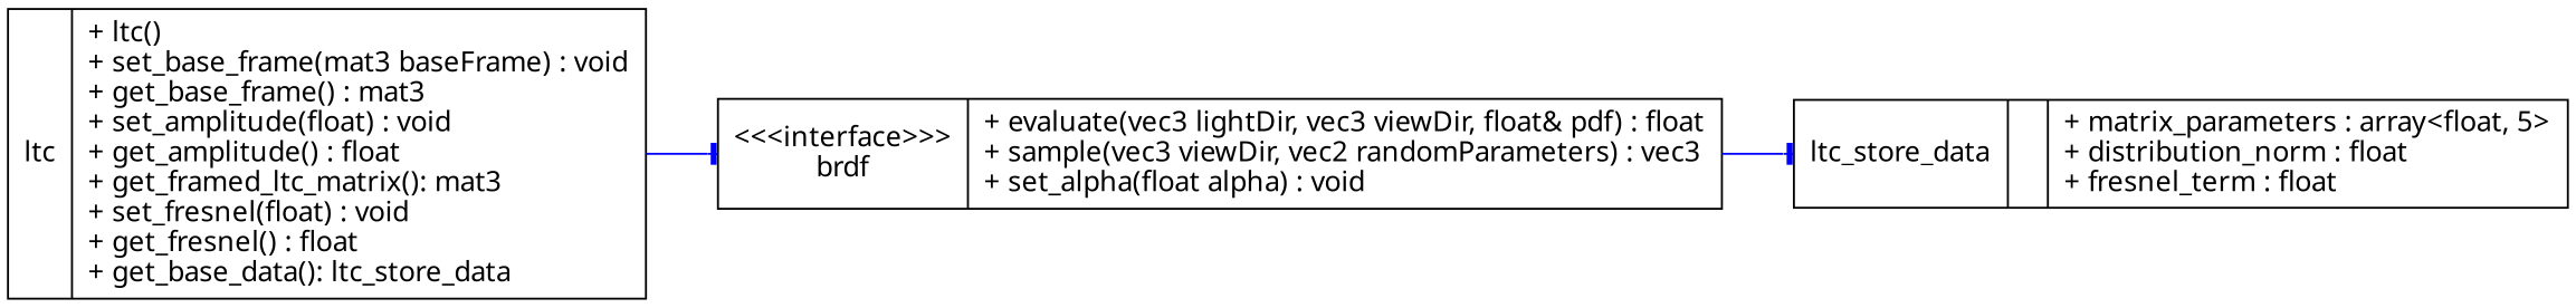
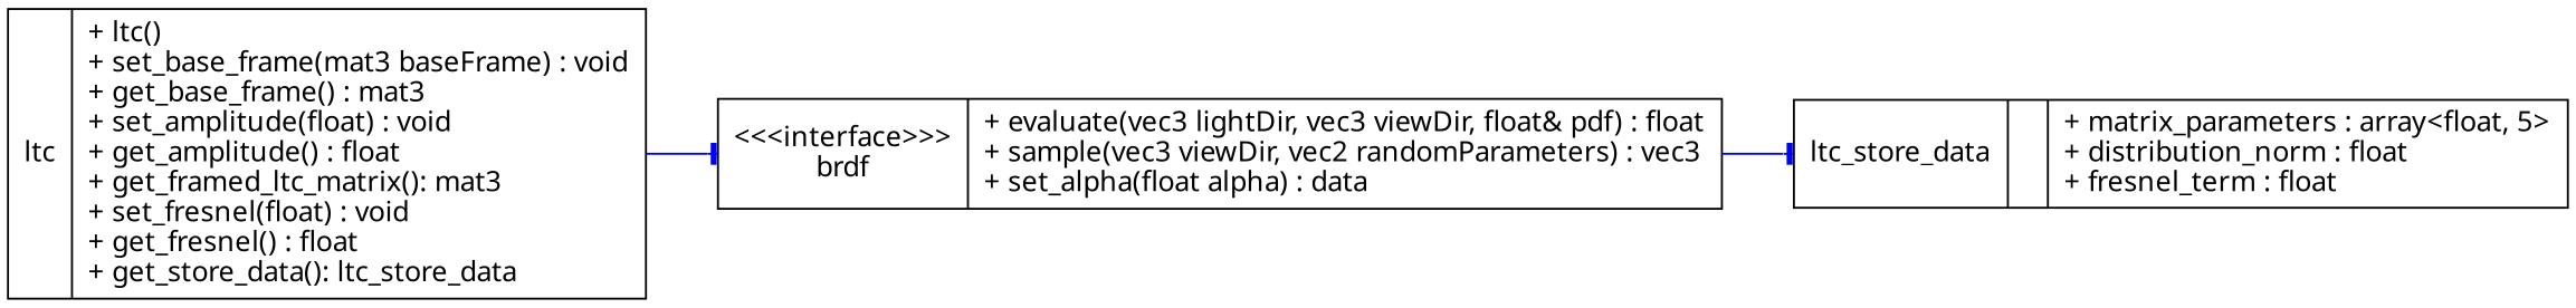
  digraph {
    fontname="Lucida Console"
    fontsize=14
    rankdir=LR
    node [fontname="Lucida Console" fontsize=14 shape=record]
    edge [arrowhead=tee color=blue]
-   n1 [label="{\<\<\<interface\>\>\>\nbrdf|+ evaluate(vec3 lightDir, vec3 viewDir, float& pdf) : float\l+ sample(vec3 viewDir, vec2 randomParameters) : vec3\l+ set_alpha(float alpha) : void\l}"]
+   n1 [label="{\<\<\<interface\>\>\>\nbrdf|+ evaluate(vec3 lightDir, vec3 viewDir, float& pdf) : float\l+ sample(vec3 viewDir, vec2 randomParameters) : vec3\l+ set_alpha(float alpha) : data\l}"]
    n2 [label="{ltc_store_data||+ matrix_parameters : array\<float, 5\>\l+ distribution_norm : float\l+ fresnel_term : float\l}"]
-   n3 [label="{ltc|+ ltc()\l+ set_base_frame(mat3 baseFrame) : void\l+ get_base_frame() : mat3\l+ set_amplitude(float) : void\l+ get_amplitude() : float\l+ get_framed_ltc_matrix(): mat3\l+ set_fresnel(float) : void\l+ get_fresnel() : float\l+ get_base_data(): ltc_store_data\l}"]
+   n3 [label="{ltc|+ ltc()\l+ set_base_frame(mat3 baseFrame) : void\l+ get_base_frame() : mat3\l+ set_amplitude(float) : void\l+ get_amplitude() : float\l+ get_framed_ltc_matrix(): mat3\l+ set_fresnel(float) : void\l+ get_fresnel() : float\l+ get_store_data(): ltc_store_data\l}"]
    n1 -> n2
    n3 -> n1
  }
